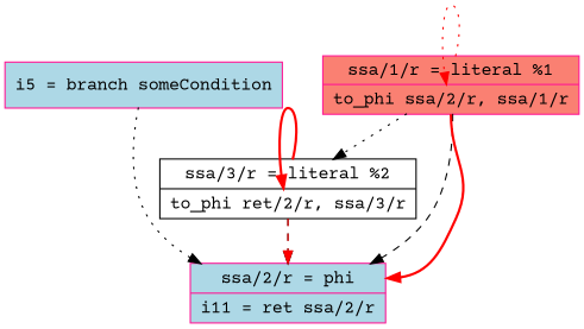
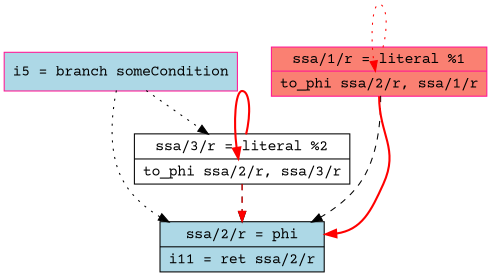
  digraph {
    fontname="Courier Prime"
    node [color=deeppink fillcolor=lightblue fontname="Courier Prime" shape=record style=filled]
    edge [fontname="Courier Prime" style=dotted]
    n1 [label="{i5 = branch someCondition}"]
-   n2 [color=black fillcolor=white label="{<s3> ssa/3/r = literal %2|<s2> to_phi ret/2/r, ssa/3/r}"]
-   n3 [label="{<s2>ssa/2/r = phi|i11 = ret ssa/2/r}"]
+   n2 [color=black fillcolor=white label="{<s3> ssa/3/r = literal %2|<s2> to_phi ssa/2/r, ssa/3/r}"]
+   n3 [color=black label="{<s2>ssa/2/r = phi|i11 = ret ssa/2/r}"]
    n4 [fillcolor=salmon label="{<s1> ssa/1/r = literal %1|<s2> to_phi ssa/2/r, ssa/1/r}"]
-   n4 -> n2
+   n1 -> n2
    n1 -> n3
    n2 -> n2 [color=red headport=s2 style=bold tailport=s3]
    n2 -> n3 [style=dashed]
    n2 -> n3 [color=red headport=s2 style=dashed tailport=s2]
    n4 -> n3 [style=dashed]
    n4 -> n3 [color=red headport=s2 style=bold tailport=s2]
    n4 -> n4 [color=red headport=s2 tailport=s1]
  }
